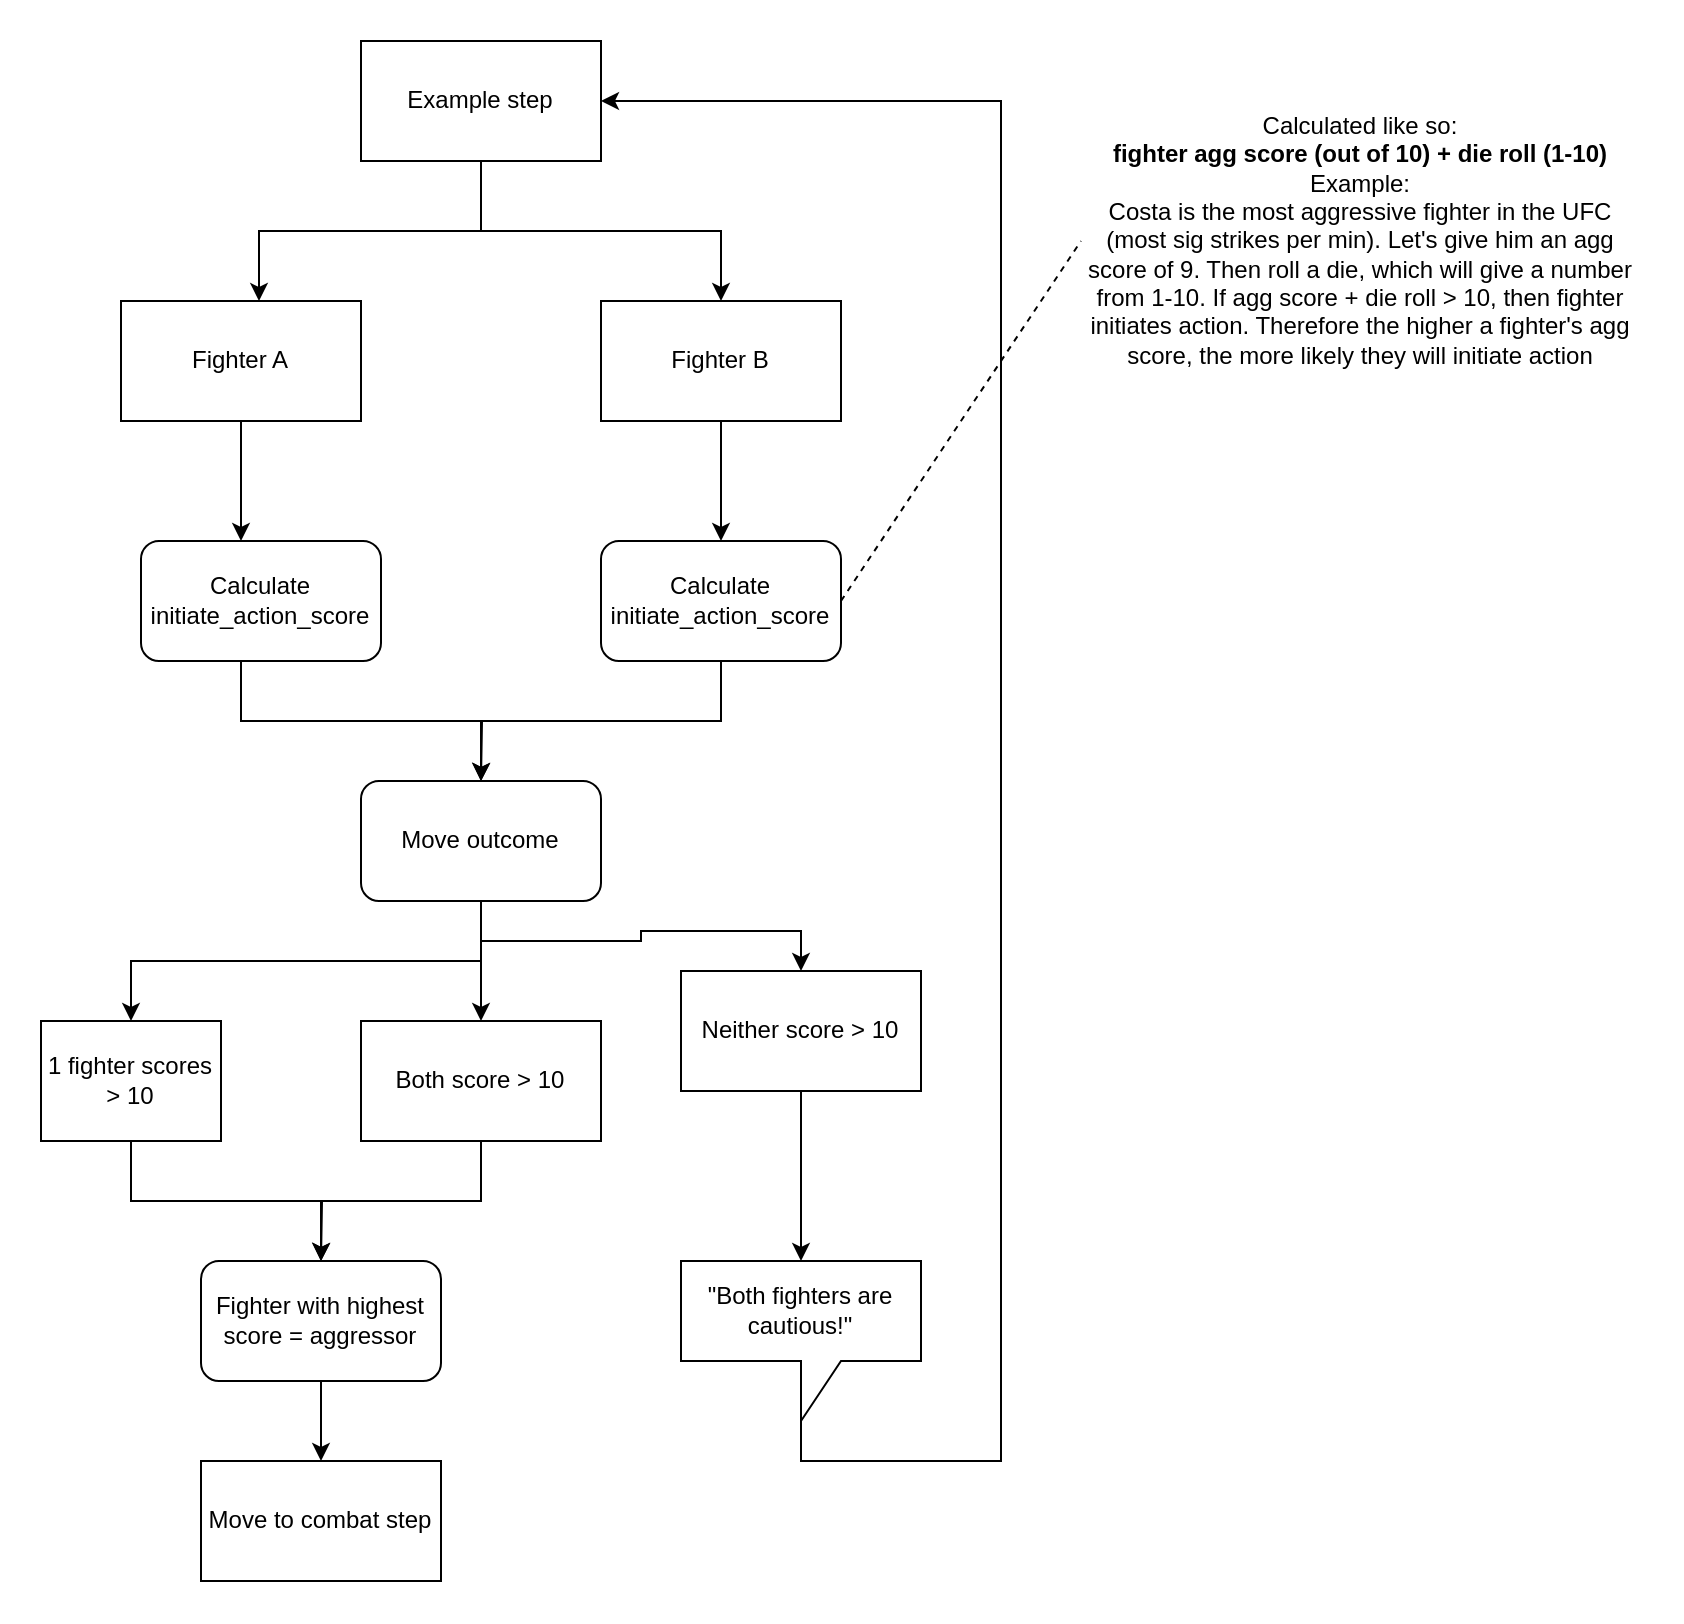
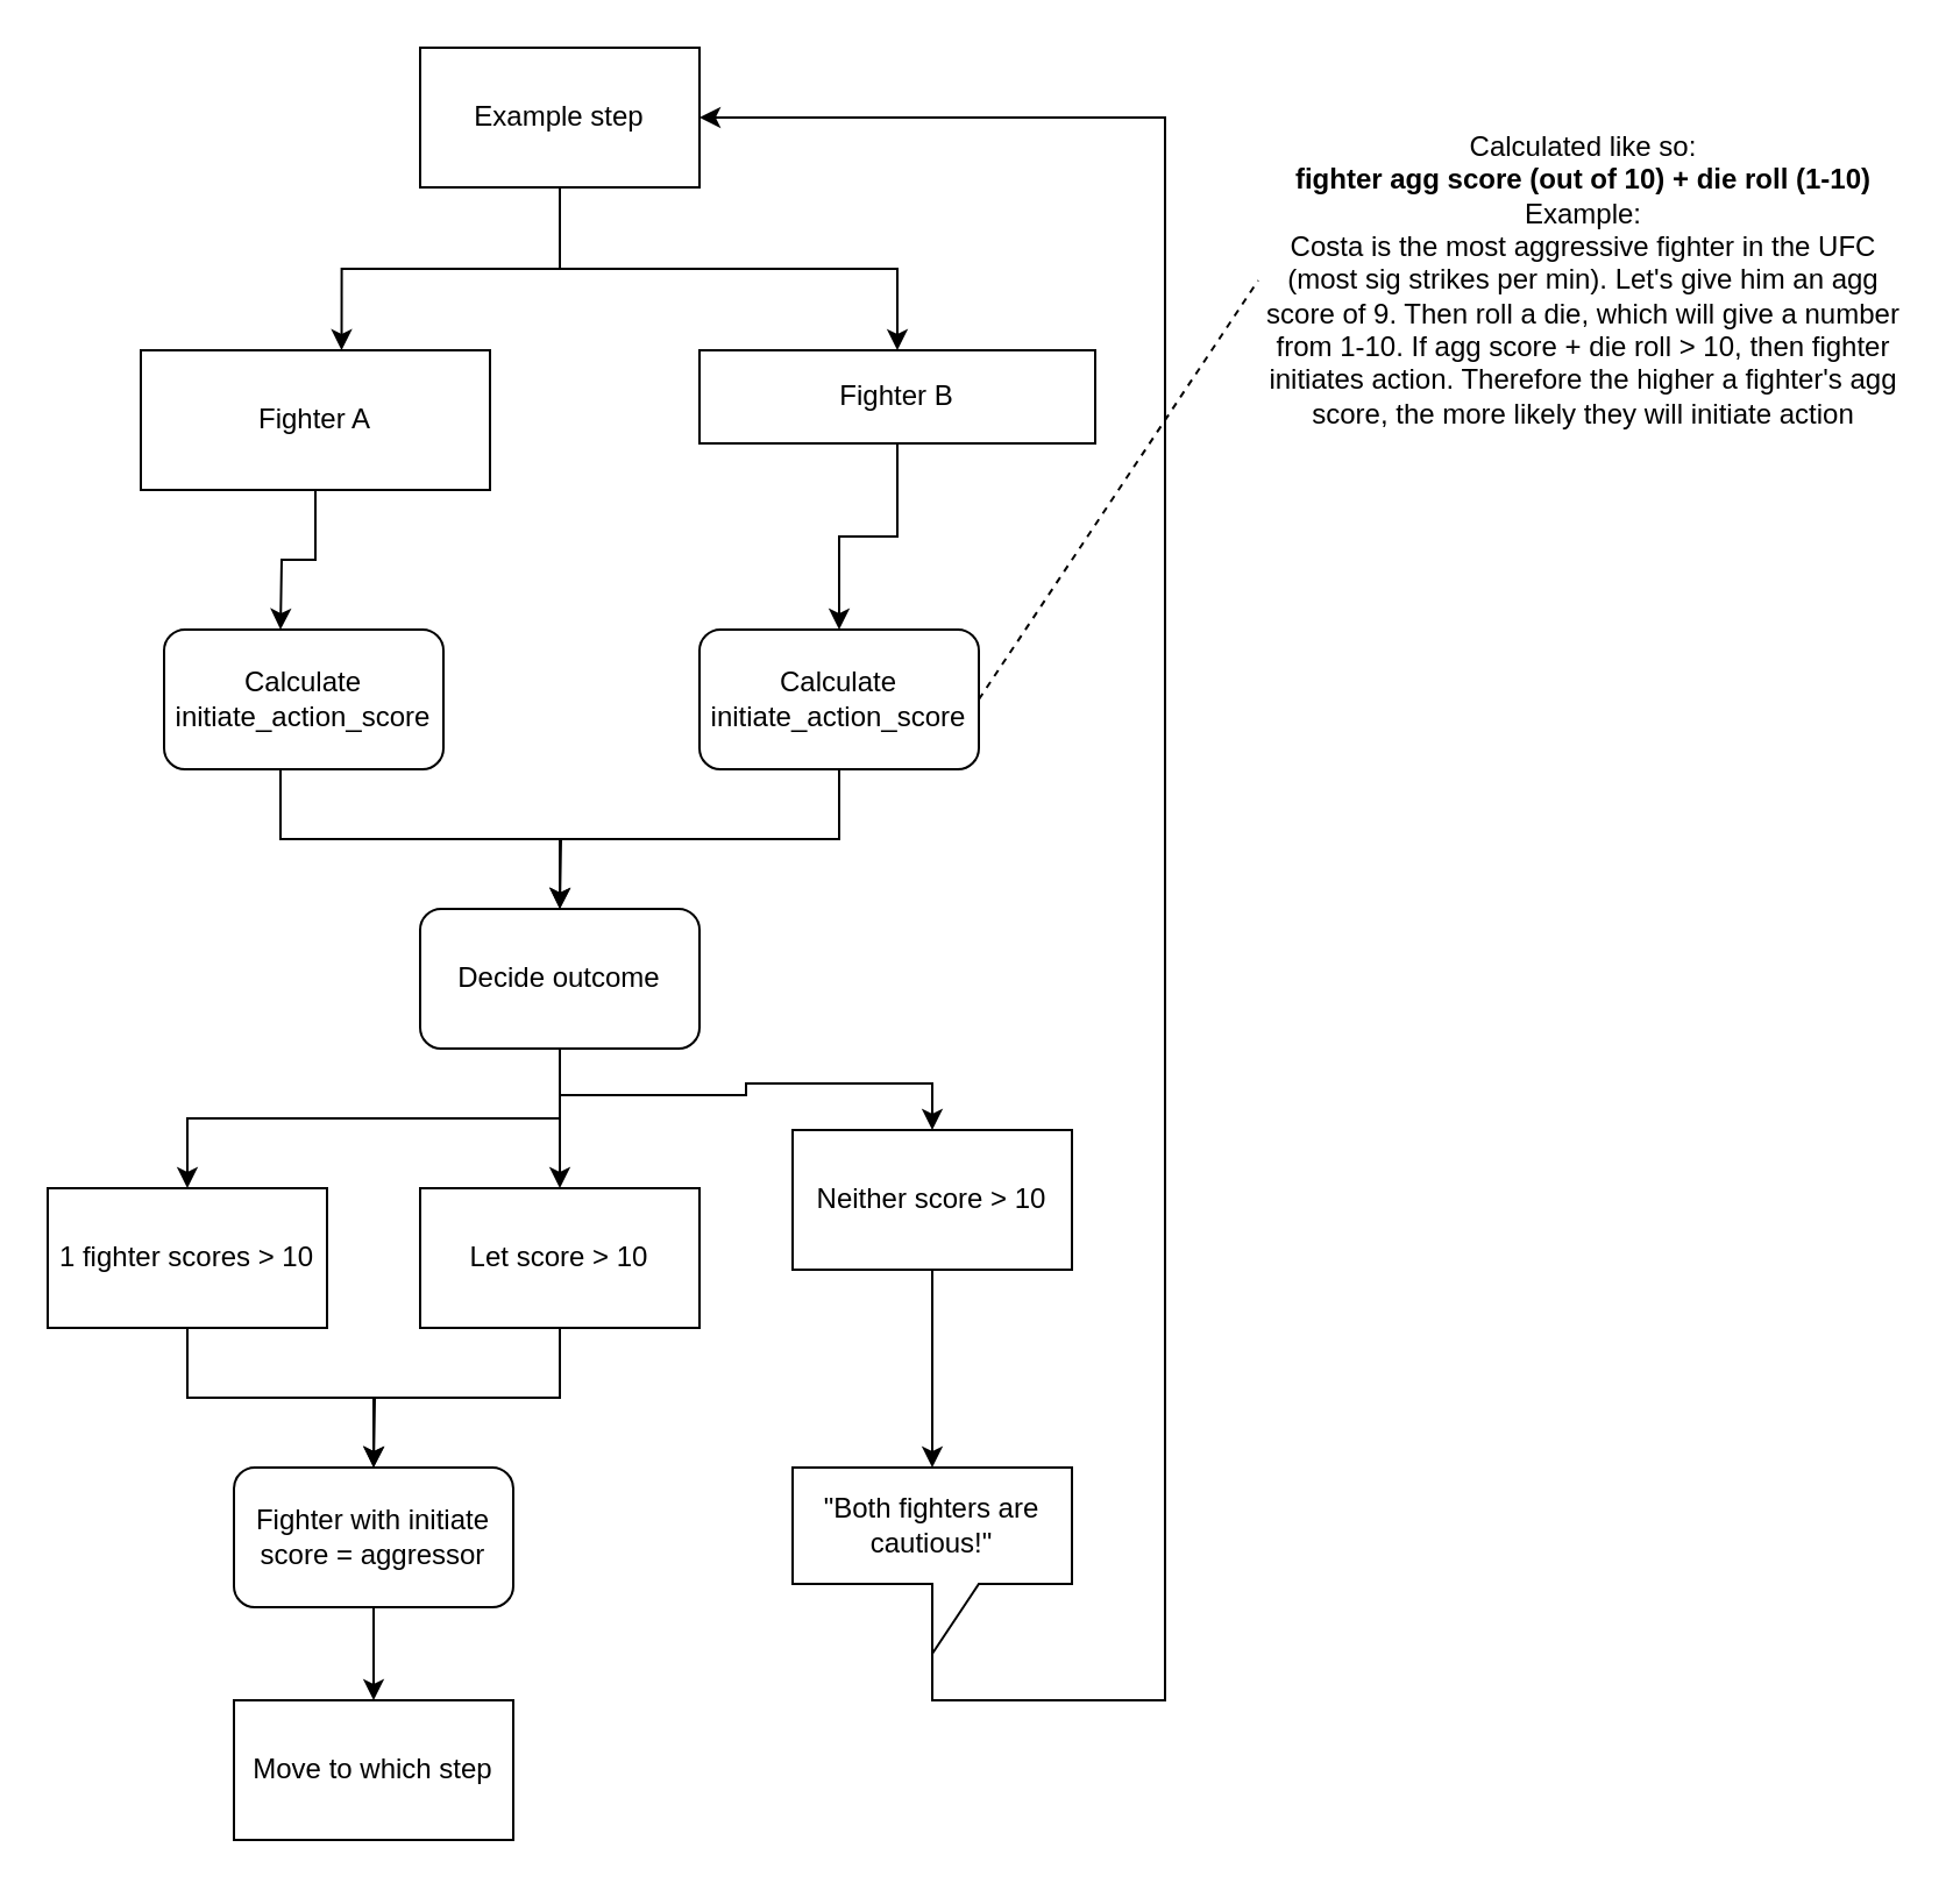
  <mxCell id="0" />
  <mxCell id="1" parent="0" />
  <mxCell id="2" style="edgeStyle=orthogonalEdgeStyle;rounded=0;orthogonalLoop=1;jettySize=auto;html=1;exitX=0.5;exitY=1;exitDx=0;exitDy=0;entryX=0.575;entryY=0;entryDx=0;entryDy=0;entryPerimeter=0;" parent="1" source="4" target="6" edge="1"><mxGeometry relative="1" as="geometry" /></mxCell>
  <mxCell id="3" style="edgeStyle=orthogonalEdgeStyle;rounded=0;orthogonalLoop=1;jettySize=auto;html=1;exitX=0.5;exitY=1;exitDx=0;exitDy=0;entryX=0.5;entryY=0;entryDx=0;entryDy=0;" parent="1" source="4" target="8" edge="1"><mxGeometry relative="1" as="geometry" /></mxCell>
  <mxCell id="4" value="Example step" style="rounded=0;whiteSpace=wrap;html=1;" parent="1" vertex="1"><mxGeometry x="180" y="20" width="120" height="60" as="geometry" /></mxCell>
  <mxCell id="5" style="edgeStyle=orthogonalEdgeStyle;rounded=0;orthogonalLoop=1;jettySize=auto;html=1;exitX=0.5;exitY=1;exitDx=0;exitDy=0;entryX=0.5;entryY=0;entryDx=0;entryDy=0;" parent="1" source="6" edge="1"><mxGeometry relative="1" as="geometry"><mxPoint x="120" y="270" as="targetPoint" /></mxGeometry></mxCell>
- <mxCell id="6" value="Fighter A" style="rounded=0;whiteSpace=wrap;html=1;" parent="1" vertex="1"><mxGeometry x="60" y="150" width="120" height="60" as="geometry" /></mxCell>
+ <mxCell id="6" value="Fighter A" style="rounded=0;whiteSpace=wrap;html=1;" parent="1" vertex="1"><mxGeometry x="60" y="150" width="150" height="60" as="geometry" /></mxCell>
  <mxCell id="7" style="edgeStyle=orthogonalEdgeStyle;rounded=0;orthogonalLoop=1;jettySize=auto;html=1;exitX=0.5;exitY=1;exitDx=0;exitDy=0;entryX=0.5;entryY=0;entryDx=0;entryDy=0;" parent="1" source="8" target="26" edge="1"><mxGeometry relative="1" as="geometry" /></mxCell>
- <mxCell id="8" value="Fighter B" style="rounded=0;whiteSpace=wrap;html=1;" parent="1" vertex="1"><mxGeometry x="300" y="150" width="120" height="60" as="geometry" /></mxCell>
+ <mxCell id="8" value="Fighter B" style="rounded=0;whiteSpace=wrap;html=1;" parent="1" vertex="1"><mxGeometry x="300" y="150" width="170" height="40" as="geometry" /></mxCell>
  <mxCell id="9" style="edgeStyle=orthogonalEdgeStyle;rounded=0;orthogonalLoop=1;jettySize=auto;html=1;exitX=0.5;exitY=1;exitDx=0;exitDy=0;entryX=0.5;entryY=0;entryDx=0;entryDy=0;" parent="1" target="13" edge="1"><mxGeometry relative="1" as="geometry"><mxPoint x="120" y="330" as="sourcePoint" /><Array as="points"><mxPoint x="120" y="360" /><mxPoint x="240" y="360" /></Array></mxGeometry></mxCell>
  <mxCell id="10" style="edgeStyle=orthogonalEdgeStyle;rounded=0;orthogonalLoop=1;jettySize=auto;html=1;exitX=0.5;exitY=1;exitDx=0;exitDy=0;entryX=0.5;entryY=0;entryDx=0;entryDy=0;" parent="1" source="13" target="19" edge="1"><mxGeometry relative="1" as="geometry" /></mxCell>
  <mxCell id="11" style="edgeStyle=orthogonalEdgeStyle;rounded=0;orthogonalLoop=1;jettySize=auto;html=1;entryX=0.5;entryY=0;entryDx=0;entryDy=0;" parent="1" source="13" target="17" edge="1"><mxGeometry relative="1" as="geometry" /></mxCell>
  <mxCell id="12" style="edgeStyle=orthogonalEdgeStyle;rounded=0;orthogonalLoop=1;jettySize=auto;html=1;exitX=0.5;exitY=1;exitDx=0;exitDy=0;entryX=0.5;entryY=0;entryDx=0;entryDy=0;" parent="1" source="13" target="15" edge="1"><mxGeometry relative="1" as="geometry" /></mxCell>
- <mxCell id="13" value="Move outcome" style="rounded=1;whiteSpace=wrap;html=1;" parent="1" vertex="1"><mxGeometry x="180" y="390" width="120" height="60" as="geometry" /></mxCell>
+ <mxCell id="13" value="Decide outcome" style="rounded=1;whiteSpace=wrap;html=1;" parent="1" vertex="1"><mxGeometry x="180" y="390" width="120" height="60" as="geometry" /></mxCell>
  <mxCell id="14" style="edgeStyle=orthogonalEdgeStyle;rounded=0;orthogonalLoop=1;jettySize=auto;html=1;exitX=0.5;exitY=1;exitDx=0;exitDy=0;entryX=0.5;entryY=0;entryDx=0;entryDy=0;" parent="1" source="15" edge="1"><mxGeometry relative="1" as="geometry"><mxPoint x="400" y="630" as="targetPoint" /></mxGeometry></mxCell>
  <mxCell id="15" value="Neither score &amp;gt; 10" style="rounded=0;whiteSpace=wrap;html=1;" parent="1" vertex="1"><mxGeometry x="340" y="485" width="120" height="60" as="geometry" /></mxCell>
  <mxCell id="16" style="edgeStyle=orthogonalEdgeStyle;rounded=0;orthogonalLoop=1;jettySize=auto;html=1;exitX=0.5;exitY=1;exitDx=0;exitDy=0;" parent="1" source="17" edge="1"><mxGeometry relative="1" as="geometry"><mxPoint x="160" y="630" as="targetPoint" /></mxGeometry></mxCell>
- <mxCell id="17" value="Both score &amp;gt; 10" style="rounded=0;whiteSpace=wrap;html=1;" parent="1" vertex="1"><mxGeometry x="180" y="510" width="120" height="60" as="geometry" /></mxCell>
+ <mxCell id="17" value="Let score &amp;gt; 10" style="rounded=0;whiteSpace=wrap;html=1;" parent="1" vertex="1"><mxGeometry x="180" y="510" width="120" height="60" as="geometry" /></mxCell>
  <mxCell id="18" style="edgeStyle=orthogonalEdgeStyle;rounded=0;orthogonalLoop=1;jettySize=auto;html=1;exitX=0.5;exitY=1;exitDx=0;exitDy=0;entryX=0.5;entryY=0;entryDx=0;entryDy=0;" parent="1" source="19" target="21" edge="1"><mxGeometry relative="1" as="geometry" /></mxCell>
- <mxCell id="19" value="1 fighter scores &amp;gt; 10" style="rounded=0;whiteSpace=wrap;html=1;" parent="1" vertex="1"><mxGeometry x="20" y="510" width="90" height="60" as="geometry" /></mxCell>
+ <mxCell id="19" value="1 fighter scores &amp;gt; 10" style="rounded=0;whiteSpace=wrap;html=1;" parent="1" vertex="1"><mxGeometry y="510" width="120" height="60" as="geometry" x="20" /></mxCell>
  <mxCell id="20" style="edgeStyle=orthogonalEdgeStyle;rounded=0;orthogonalLoop=1;jettySize=auto;html=1;exitX=0.5;exitY=1;exitDx=0;exitDy=0;entryX=0.5;entryY=0;entryDx=0;entryDy=0;" parent="1" source="21" target="22" edge="1"><mxGeometry relative="1" as="geometry" /></mxCell>
- <mxCell id="21" value="Fighter with highest score = aggressor" style="rounded=1;whiteSpace=wrap;html=1;" parent="1" vertex="1"><mxGeometry x="100" y="630" width="120" height="60" as="geometry" /></mxCell>
- <mxCell id="22" value="Move to combat step" style="rounded=0;whiteSpace=wrap;html=1;" parent="1" vertex="1"><mxGeometry x="100" y="730" width="120" height="60" as="geometry" /></mxCell>
+ <mxCell id="21" value="Fighter with initiate score = aggressor" style="rounded=1;whiteSpace=wrap;html=1;" parent="1" vertex="1"><mxGeometry x="100" y="630" width="120" height="60" as="geometry" /></mxCell>
+ <mxCell id="22" value="Move to which step" style="rounded=0;whiteSpace=wrap;html=1;" parent="1" vertex="1"><mxGeometry x="100" y="730" width="120" height="60" as="geometry" /></mxCell>
  <mxCell id="23" value="" style="endArrow=none;dashed=1;html=1;exitX=1;exitY=0.5;exitDx=0;exitDy=0;entryX=1;entryY=0.5;entryDx=0;entryDy=0;" parent="1" target="24" edge="1"><mxGeometry width="50" height="50" relative="1" as="geometry"><mxPoint x="420" y="300" as="sourcePoint" /><mxPoint x="540" y="70" as="targetPoint" /></mxGeometry></mxCell>
  <mxCell id="24" value="Calculated like so:&lt;br&gt;&lt;b&gt;fighter agg score (out of 10) + die roll (1-10)&lt;/b&gt;&lt;br&gt;Example:&lt;br&gt;Costa is the most aggressive fighter in the UFC (most sig strikes per min). Let's give him an agg score of 9. Then roll a die, which will give a number from 1-10. If agg score + die roll &amp;gt; 10, then fighter initiates action. Therefore the higher a fighter's agg score, the more likely they will initiate action" style="text;html=1;strokeColor=none;fillColor=none;align=center;verticalAlign=middle;whiteSpace=wrap;rounded=0;direction=west;" parent="1" vertex="1"><mxGeometry x="540" y="60" width="280" height="120" as="geometry" /></mxCell>
  <mxCell id="25" style="edgeStyle=orthogonalEdgeStyle;rounded=0;orthogonalLoop=1;jettySize=auto;html=1;exitX=0.5;exitY=1;exitDx=0;exitDy=0;" parent="1" source="26" edge="1"><mxGeometry relative="1" as="geometry"><mxPoint x="240" y="390" as="targetPoint" /></mxGeometry></mxCell>
  <mxCell id="26" value="Calculate initiate_action_score" style="rounded=1;whiteSpace=wrap;html=1;" parent="1" vertex="1"><mxGeometry x="300" y="270" width="120" height="60" as="geometry" /></mxCell>
  <mxCell id="27" style="edgeStyle=orthogonalEdgeStyle;rounded=0;orthogonalLoop=1;jettySize=auto;html=1;exitX=0;exitY=0;exitDx=60;exitDy=80;exitPerimeter=0;entryX=1;entryY=0.5;entryDx=0;entryDy=0;" parent="1" source="28" target="4" edge="1"><mxGeometry relative="1" as="geometry"><mxPoint x="540" y="310" as="targetPoint" /><Array as="points"><mxPoint x="400" y="730" /><mxPoint x="500" y="730" /><mxPoint x="500" y="50" /></Array></mxGeometry></mxCell>
  <mxCell id="28" value="&quot;Both fighters are cautious!&quot;" style="shape=callout;whiteSpace=wrap;html=1;perimeter=calloutPerimeter;" parent="1" vertex="1"><mxGeometry x="340" y="630" width="120" height="80" as="geometry" /></mxCell>
  <mxCell id="29" value="Calculate initiate_action_score" style="rounded=1;whiteSpace=wrap;html=1;" parent="1" vertex="1"><mxGeometry x="70" y="270" width="120" height="60" as="geometry" /></mxCell>
